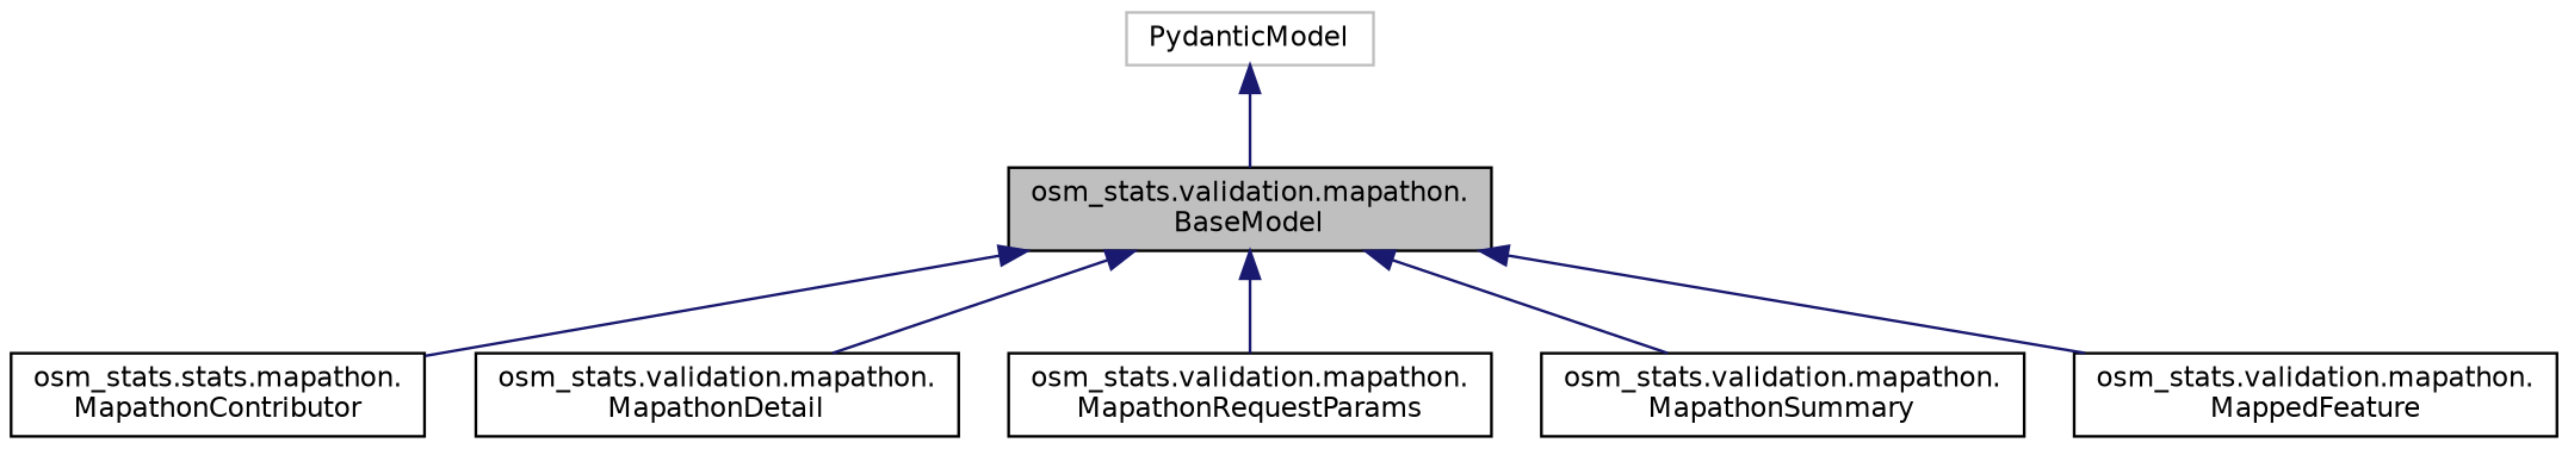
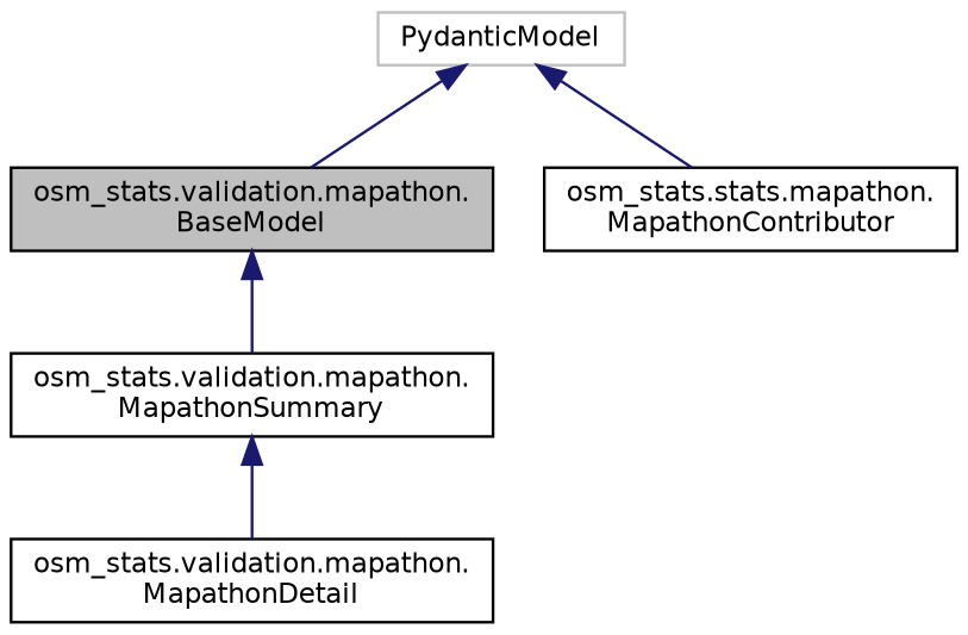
  digraph {
    rankdir=TB
    node [color=black fillcolor=white fontname=Helvetica fontsize=10 shape=record style=filled]
    edge [color=midnightblue dir=back fontname=Helvetica fontsize=10 labelfontname=Helvetica labelfontsize=10 style=solid]
    n1 [fillcolor=grey75 fontcolor=black height=0.2 label="osm_stats.validation.mapathon.\lBaseModel" width=0.4]
    n2 [height=0.2 label="osm_stats.stats.mapathon.\lMapathonContributor" width=0.4]
    n3 [height=0.2 label="osm_stats.validation.mapathon.\lMapathonDetail" width=0.4]
-   n4 [height=0.2 label="osm_stats.validation.mapathon.\lMapathonRequestParams" width=0.4]
    n5 [height=0.2 label="osm_stats.validation.mapathon.\lMapathonSummary" width=0.4]
-   n6 [height=0.2 label="osm_stats.validation.mapathon.\lMappedFeature" width=0.4]
    n7 [color=grey75 height=0.2 label=PydanticModel width=0.4]
-   n1 -> n2
-   n1 -> n3
-   n1 -> n4
+   n7 -> n2
+   n5 -> n3
    n1 -> n5
-   n1 -> n6
    n7 -> n1
  }
